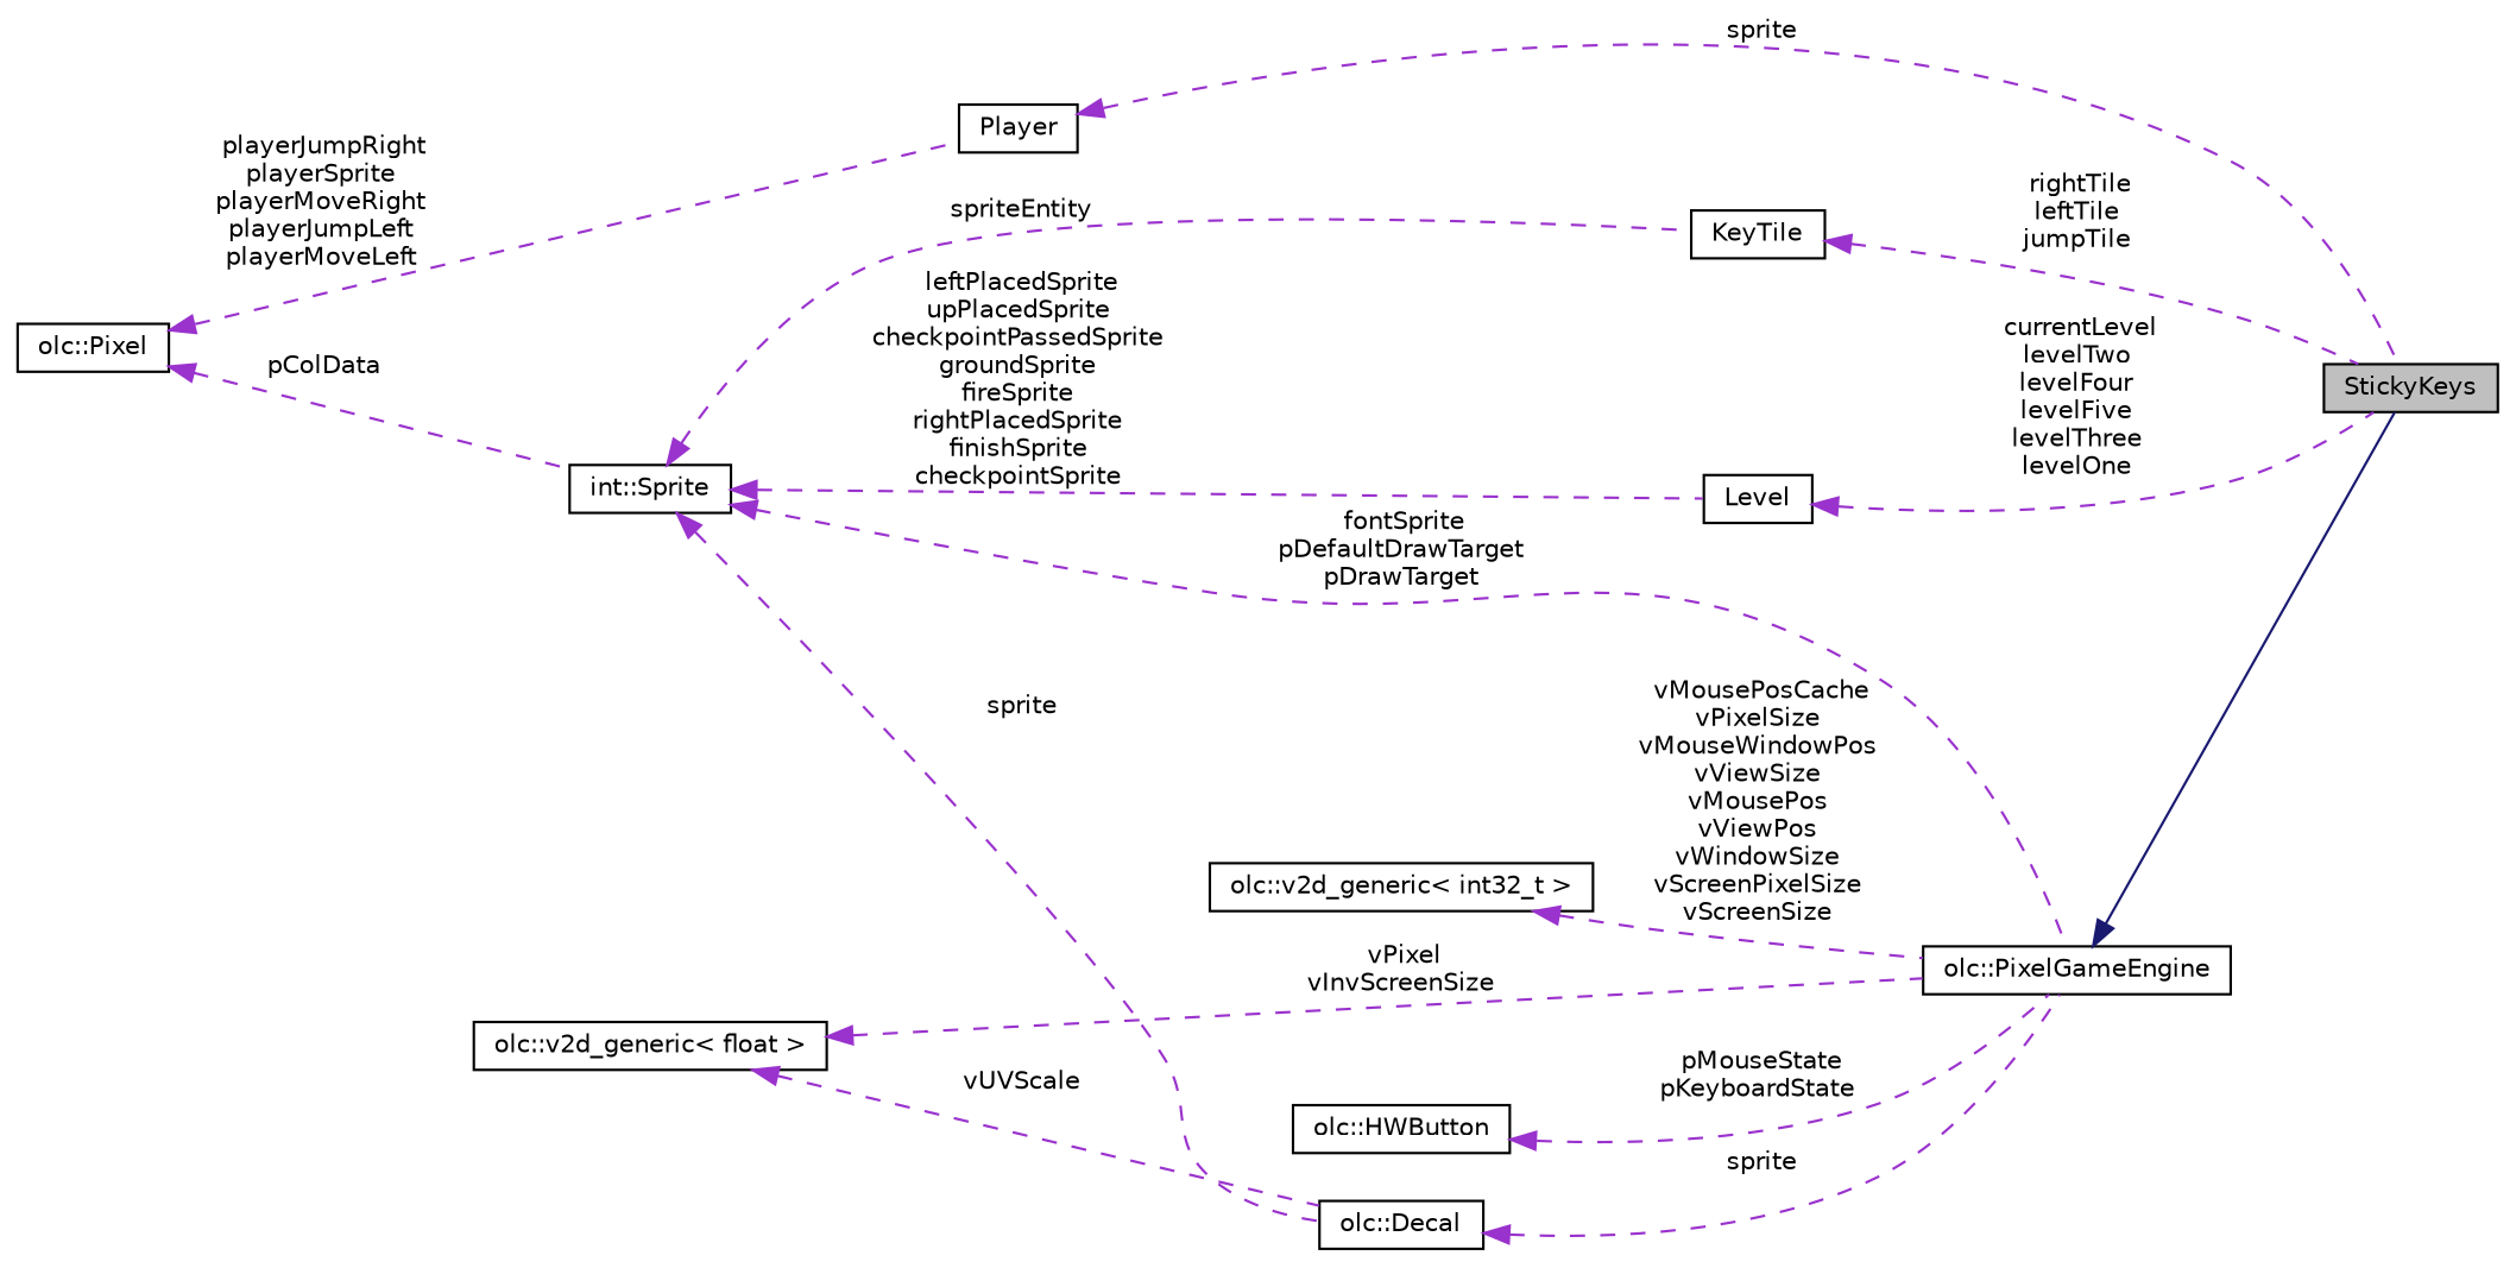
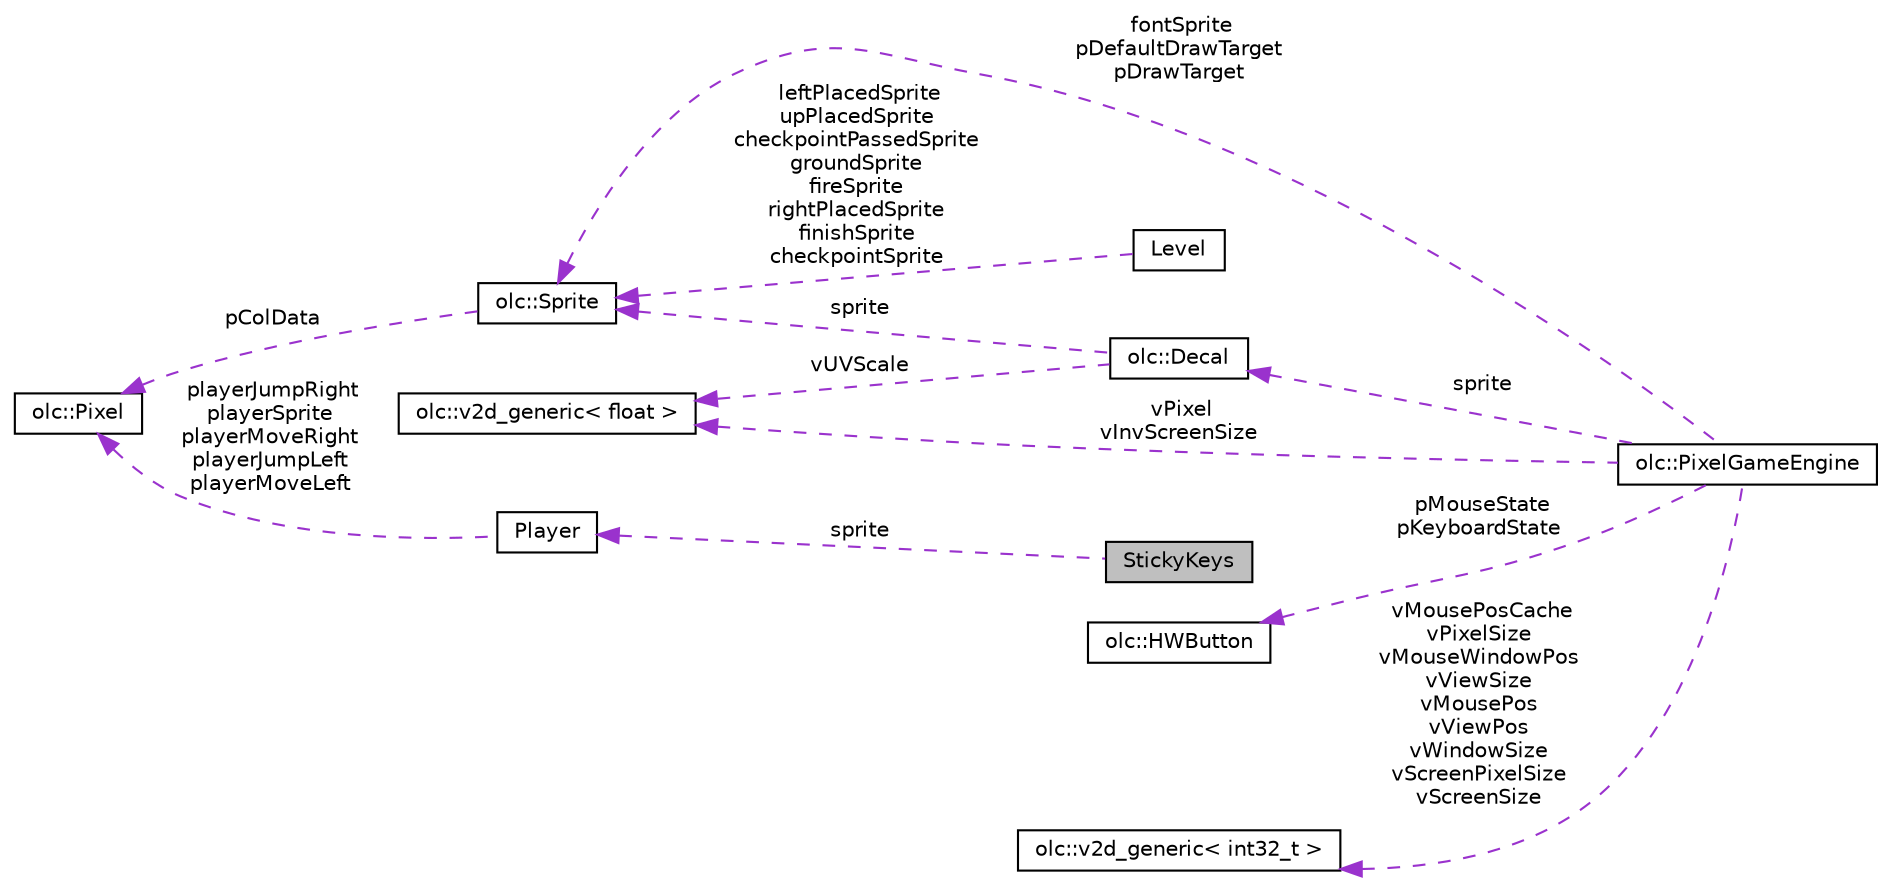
  digraph {
    rankdir=LR
    node [color=black fillcolor=white fontname=Helvetica fontsize=10 shape=record style=filled]
    edge [color=darkorchid3 dir=back fontname=Helvetica fontsize=10 labelfontname=Helvetica labelfontsize=10 style=dashed]
    n1 [fillcolor=grey75 fontcolor=black height=0.2 label=StickyKeys width=0.4]
    n2 [height=0.2 label="olc::PixelGameEngine" width=0.4]
    n3 [height=0.2 label="olc::Decal" width=0.4]
-   n4 [height=0.2 label="int::Sprite" width=0.4]
-   n5 [height=0.2 label=KeyTile width=0.4]
+   n4 [height=0.2 label="olc::Sprite" width=0.4]
    n6 [height=0.2 label=Level width=0.4]
    n7 [height=0.2 label=Player width=0.4]
    n8 [height=0.2 label="olc::Pixel" width=0.4]
    n9 [height=0.2 label="olc::v2d_generic\< float \>" width=0.4]
    n10 [height=0.2 label="olc::HWButton" width=0.4]
    n11 [height=0.2 label="olc::v2d_generic\< int32_t \>" width=0.4]
-   n2 -> n1 [color=midnightblue style=solid]
    n3 -> n2 [label=" sprite"]
    n4 -> n2 [label=" fontSprite\npDefaultDrawTarget\npDrawTarget"]
    n4 -> n3 [label=" sprite"]
-   n4 -> n5 [label=" spriteEntity"]
    n4 -> n6 [label=" leftPlacedSprite\nupPlacedSprite\ncheckpointPassedSprite\ngroundSprite\nfireSprite\nrightPlacedSprite\nfinishSprite\ncheckpointSprite"]
-   n5 -> n1 [label=" rightTile\nleftTile\njumpTile"]
-   n6 -> n1 [label=" currentLevel\nlevelTwo\nlevelFour\nlevelFive\nlevelThree\nlevelOne"]
    n7 -> n1 [label=" sprite"]
    n8 -> n4 [label=" pColData"]
    n8 -> n7 [label=" playerJumpRight\nplayerSprite\nplayerMoveRight\nplayerJumpLeft\nplayerMoveLeft"]
    n9 -> n2 [label=" vPixel\nvInvScreenSize"]
    n9 -> n3 [label=" vUVScale"]
    n10 -> n2 [label=" pMouseState\npKeyboardState"]
    n11 -> n2 [label=" vMousePosCache\nvPixelSize\nvMouseWindowPos\nvViewSize\nvMousePos\nvViewPos\nvWindowSize\nvScreenPixelSize\nvScreenSize"]
  }
